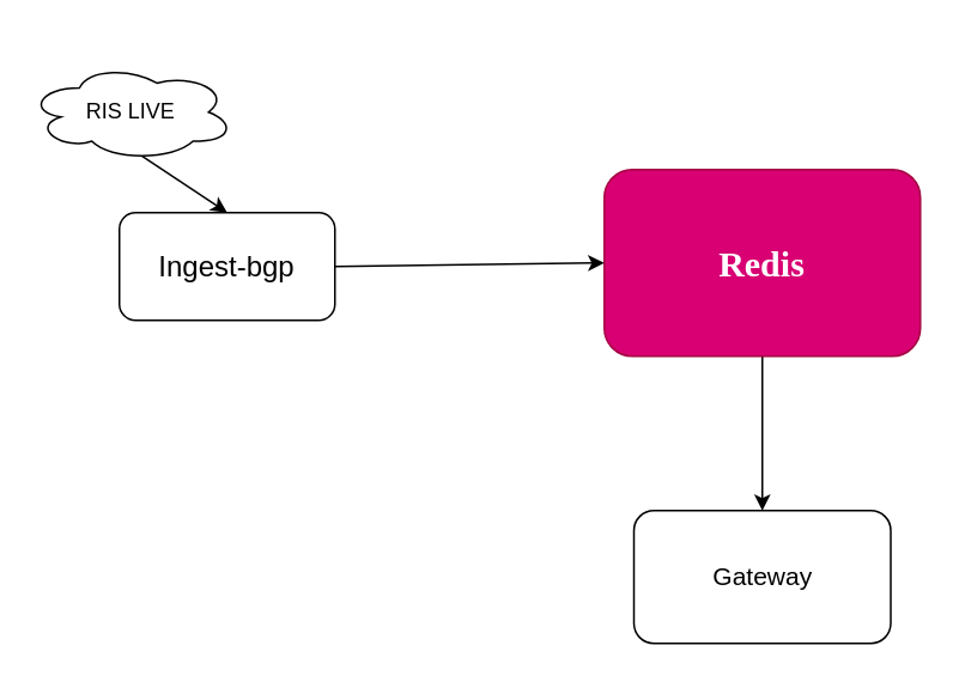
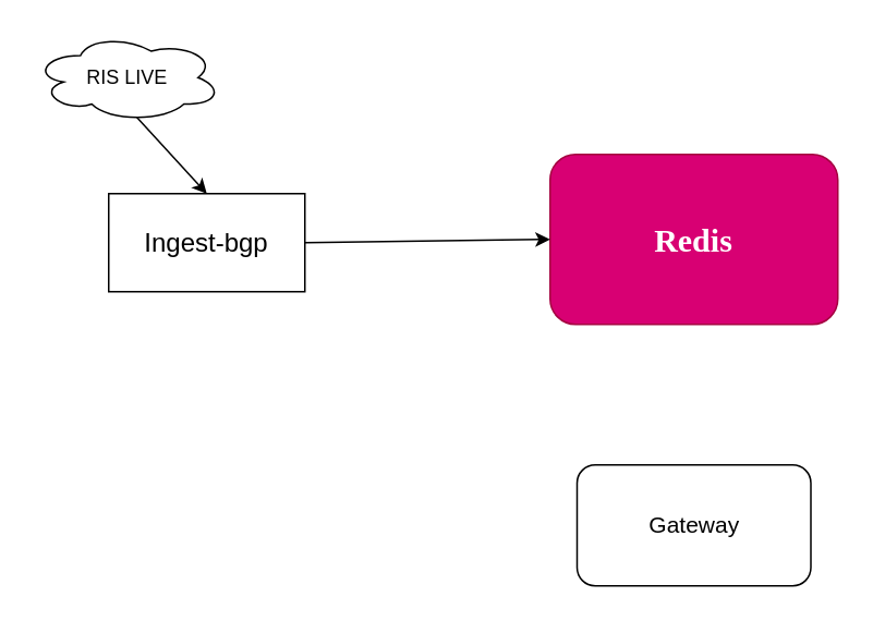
  <mxCell id="0" />
  <mxCell id="1" parent="0" />
  <mxCell id="2" style="edgeStyle=none;html=1;exitX=0.55;exitY=0.95;exitDx=0;exitDy=0;exitPerimeter=0;entryX=0.5;entryY=0;entryDx=0;entryDy=0;" parent="1" source="3" target="7" edge="1"><mxGeometry relative="1" as="geometry" /></mxCell>
- <mxCell id="3" value="RIS LIVE" style="ellipse;shape=cloud;whiteSpace=wrap;html=1;" parent="1" vertex="1"><mxGeometry x="15" y="35" width="115" height="54" as="geometry" /></mxCell>
- <mxCell id="4" style="edgeStyle=none;html=1;entryX=0.5;entryY=0;entryDx=0;entryDy=0;" parent="1" source="5" target="8" edge="1"><mxGeometry relative="1" as="geometry" /></mxCell>
+ <mxCell id="3" value="RIS LIVE" style="ellipse;shape=cloud;whiteSpace=wrap;html=1;" parent="1" vertex="1"><mxGeometry x="20" y="20" width="115" height="54" as="geometry" /></mxCell>
  <mxCell id="5" value="Redis" style="rounded=1;whiteSpace=wrap;html=1;fillColor=light-dark(#D80073,#CC0066);fontColor=#ffffff;strokeColor=#A50040;fontStyle=1;fontSize=20;fontFamily=Comic Sans MS;" parent="1" vertex="1"><mxGeometry x="336" y="94" width="176" height="104" as="geometry" /></mxCell>
  <mxCell id="6" style="edgeStyle=none;html=1;exitX=1;exitY=0.5;exitDx=0;exitDy=0;entryX=0;entryY=0.5;entryDx=0;entryDy=0;" parent="1" source="7" target="5" edge="1"><mxGeometry relative="1" as="geometry" /></mxCell>
- <mxCell id="7" value="Ingest-bgp" style="rounded=1;whiteSpace=wrap;html=1;fontSize=16;" parent="1" vertex="1"><mxGeometry x="66" y="118" width="120" height="60" as="geometry" /></mxCell>
+ <mxCell id="7" value="Ingest-bgp" style="whiteSpace=wrap;html=1;fontSize=16;rounded=0;" parent="1" vertex="1"><mxGeometry x="66" y="118" width="120" height="60" as="geometry" /></mxCell>
  <mxCell id="8" value="Gateway" style="rounded=1;whiteSpace=wrap;html=1;fontSize=14;" parent="1" vertex="1"><mxGeometry x="352.5" y="284" width="143" height="74" as="geometry" /></mxCell>
